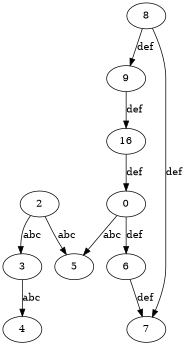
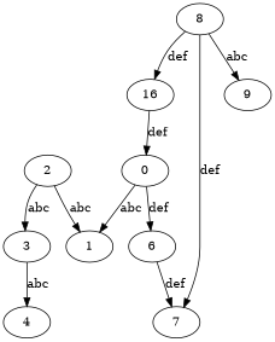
  digraph {
    2
-   1 [label=5]
+   1
    3
    4
    0
    6
    7
    8
    9
    n10 [label=16]
    2 -> 1 [label=abc]
    2 -> 3 [label=abc]
    3 -> 4 [label=abc]
    0 -> 1 [label=abc]
    0 -> 6 [label=def]
    6 -> 7 [label=def]
    8 -> 7 [label=def]
-   8 -> 9 [label=def]
-   9 -> n10 [label=def]
+   8 -> 9 [label=abc]
+   8 -> n10 [label=def]
    n10 -> 0 [label=def]
  }
